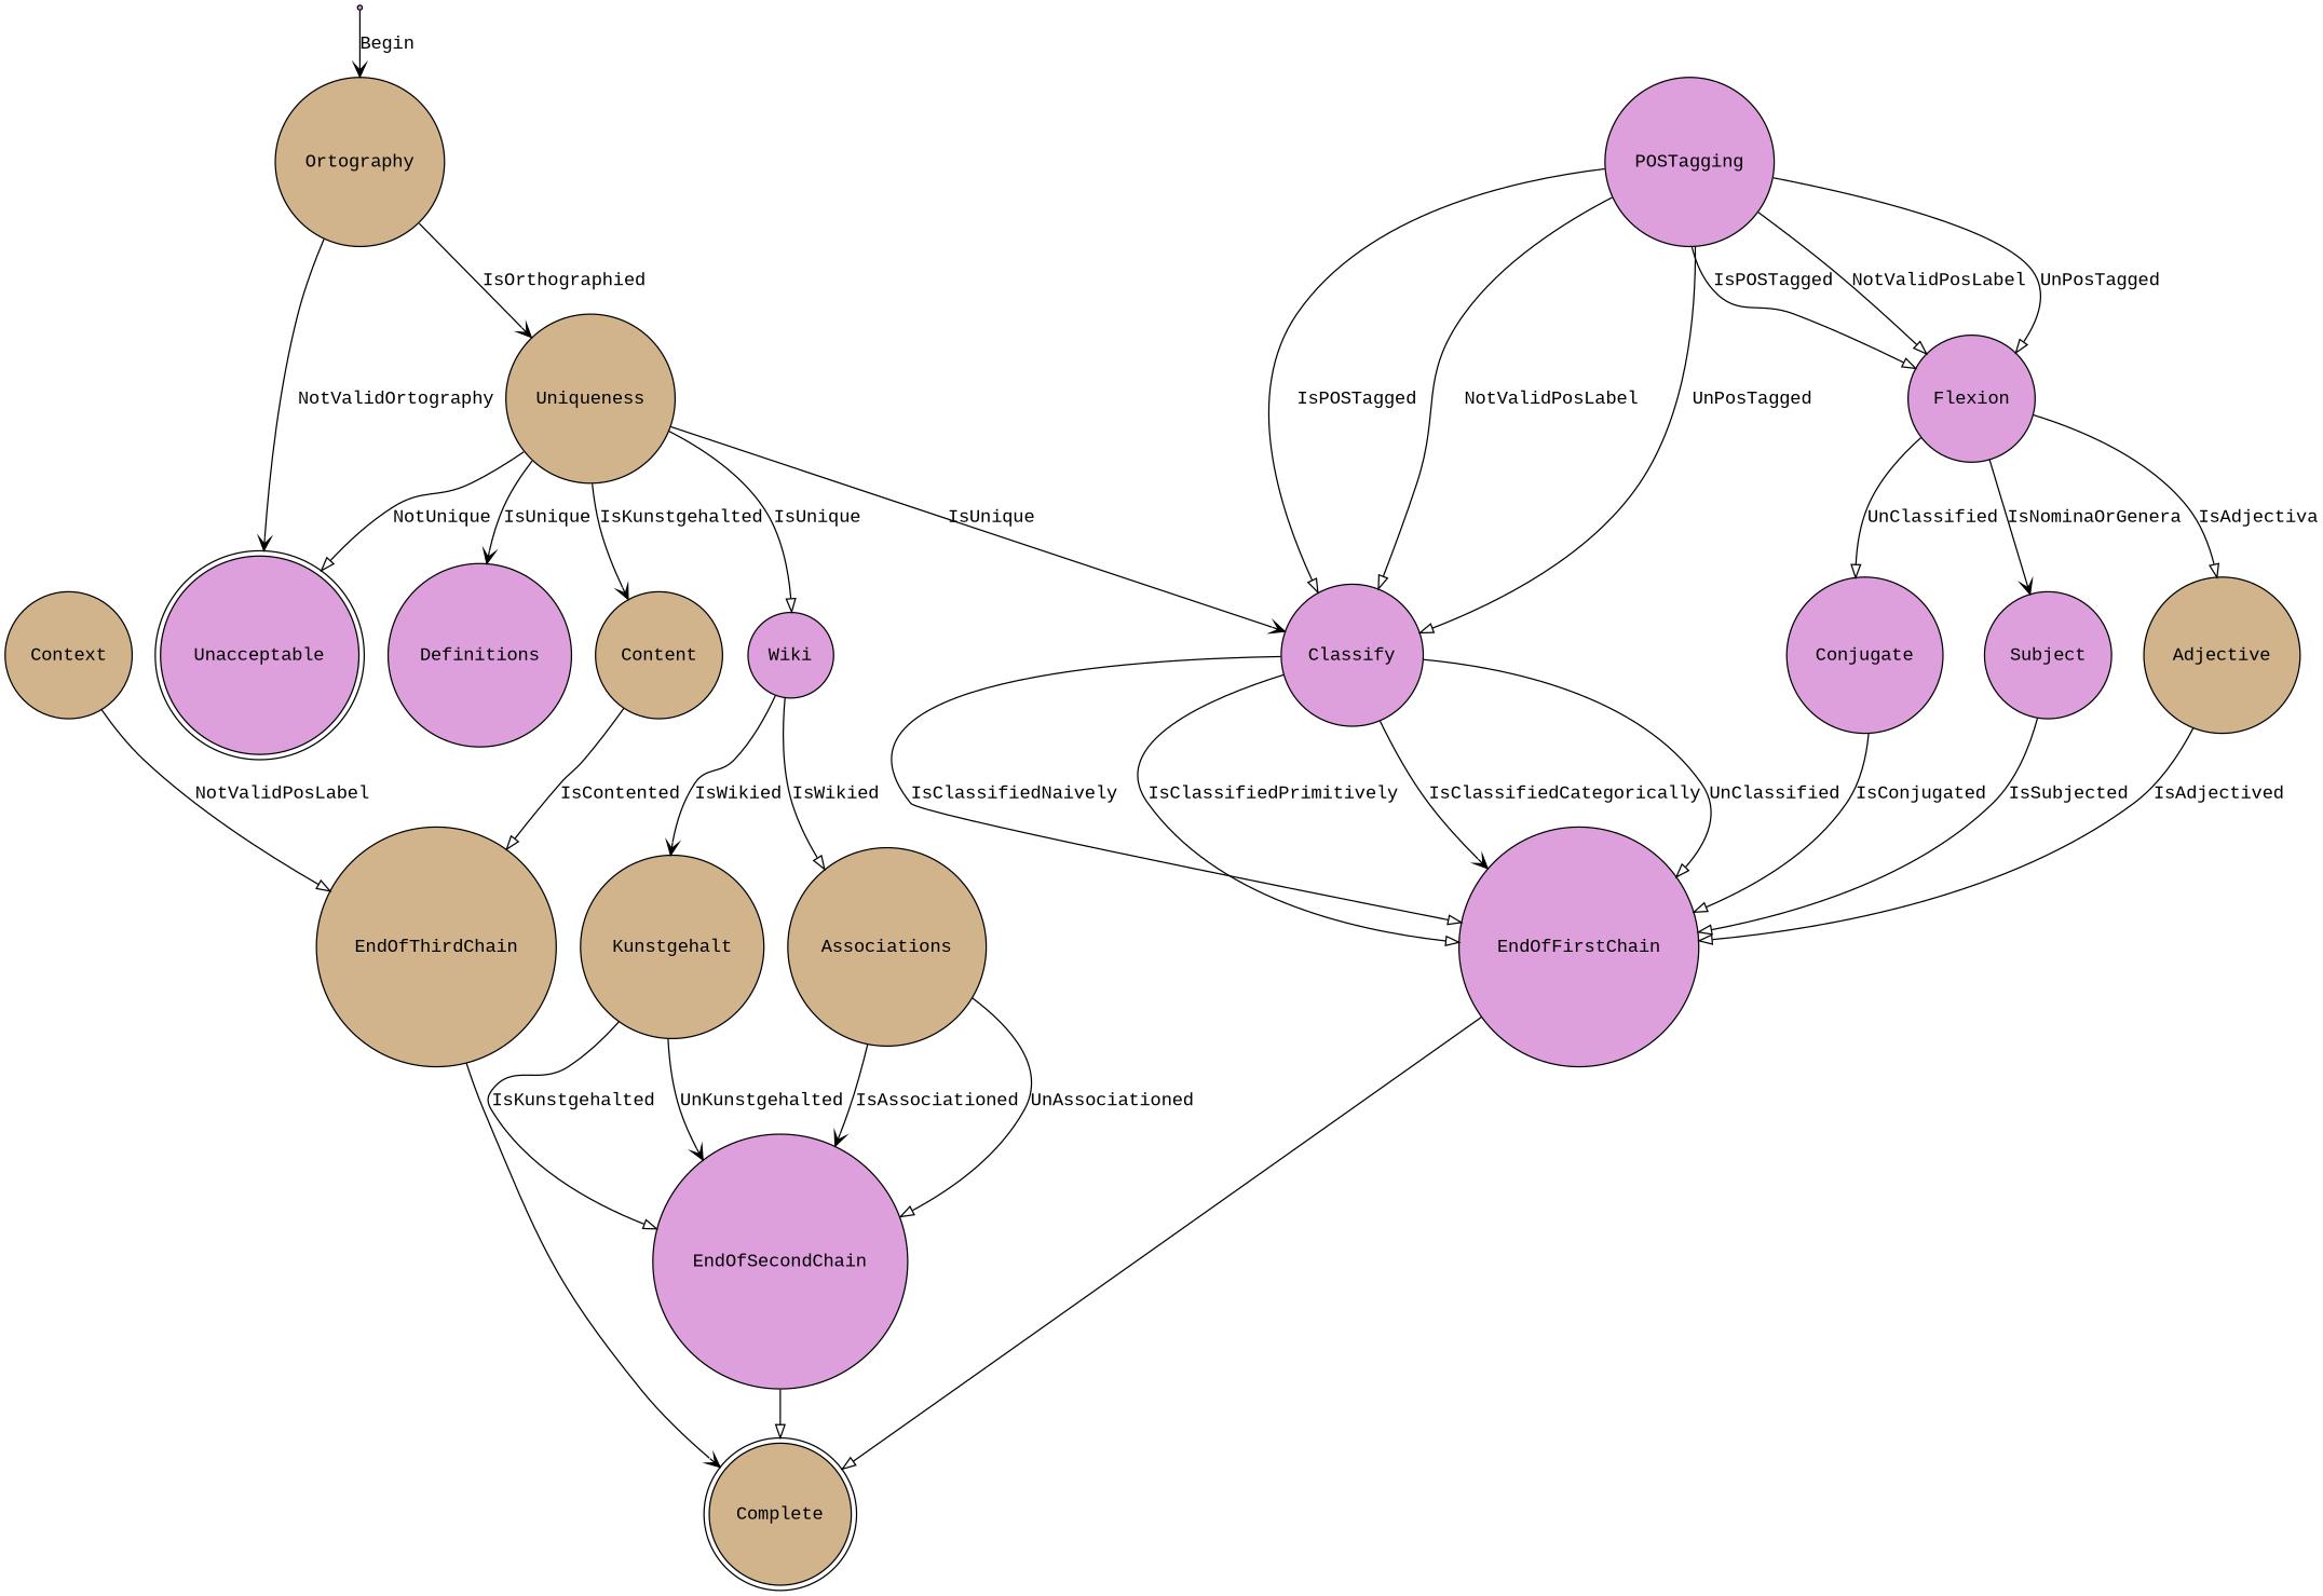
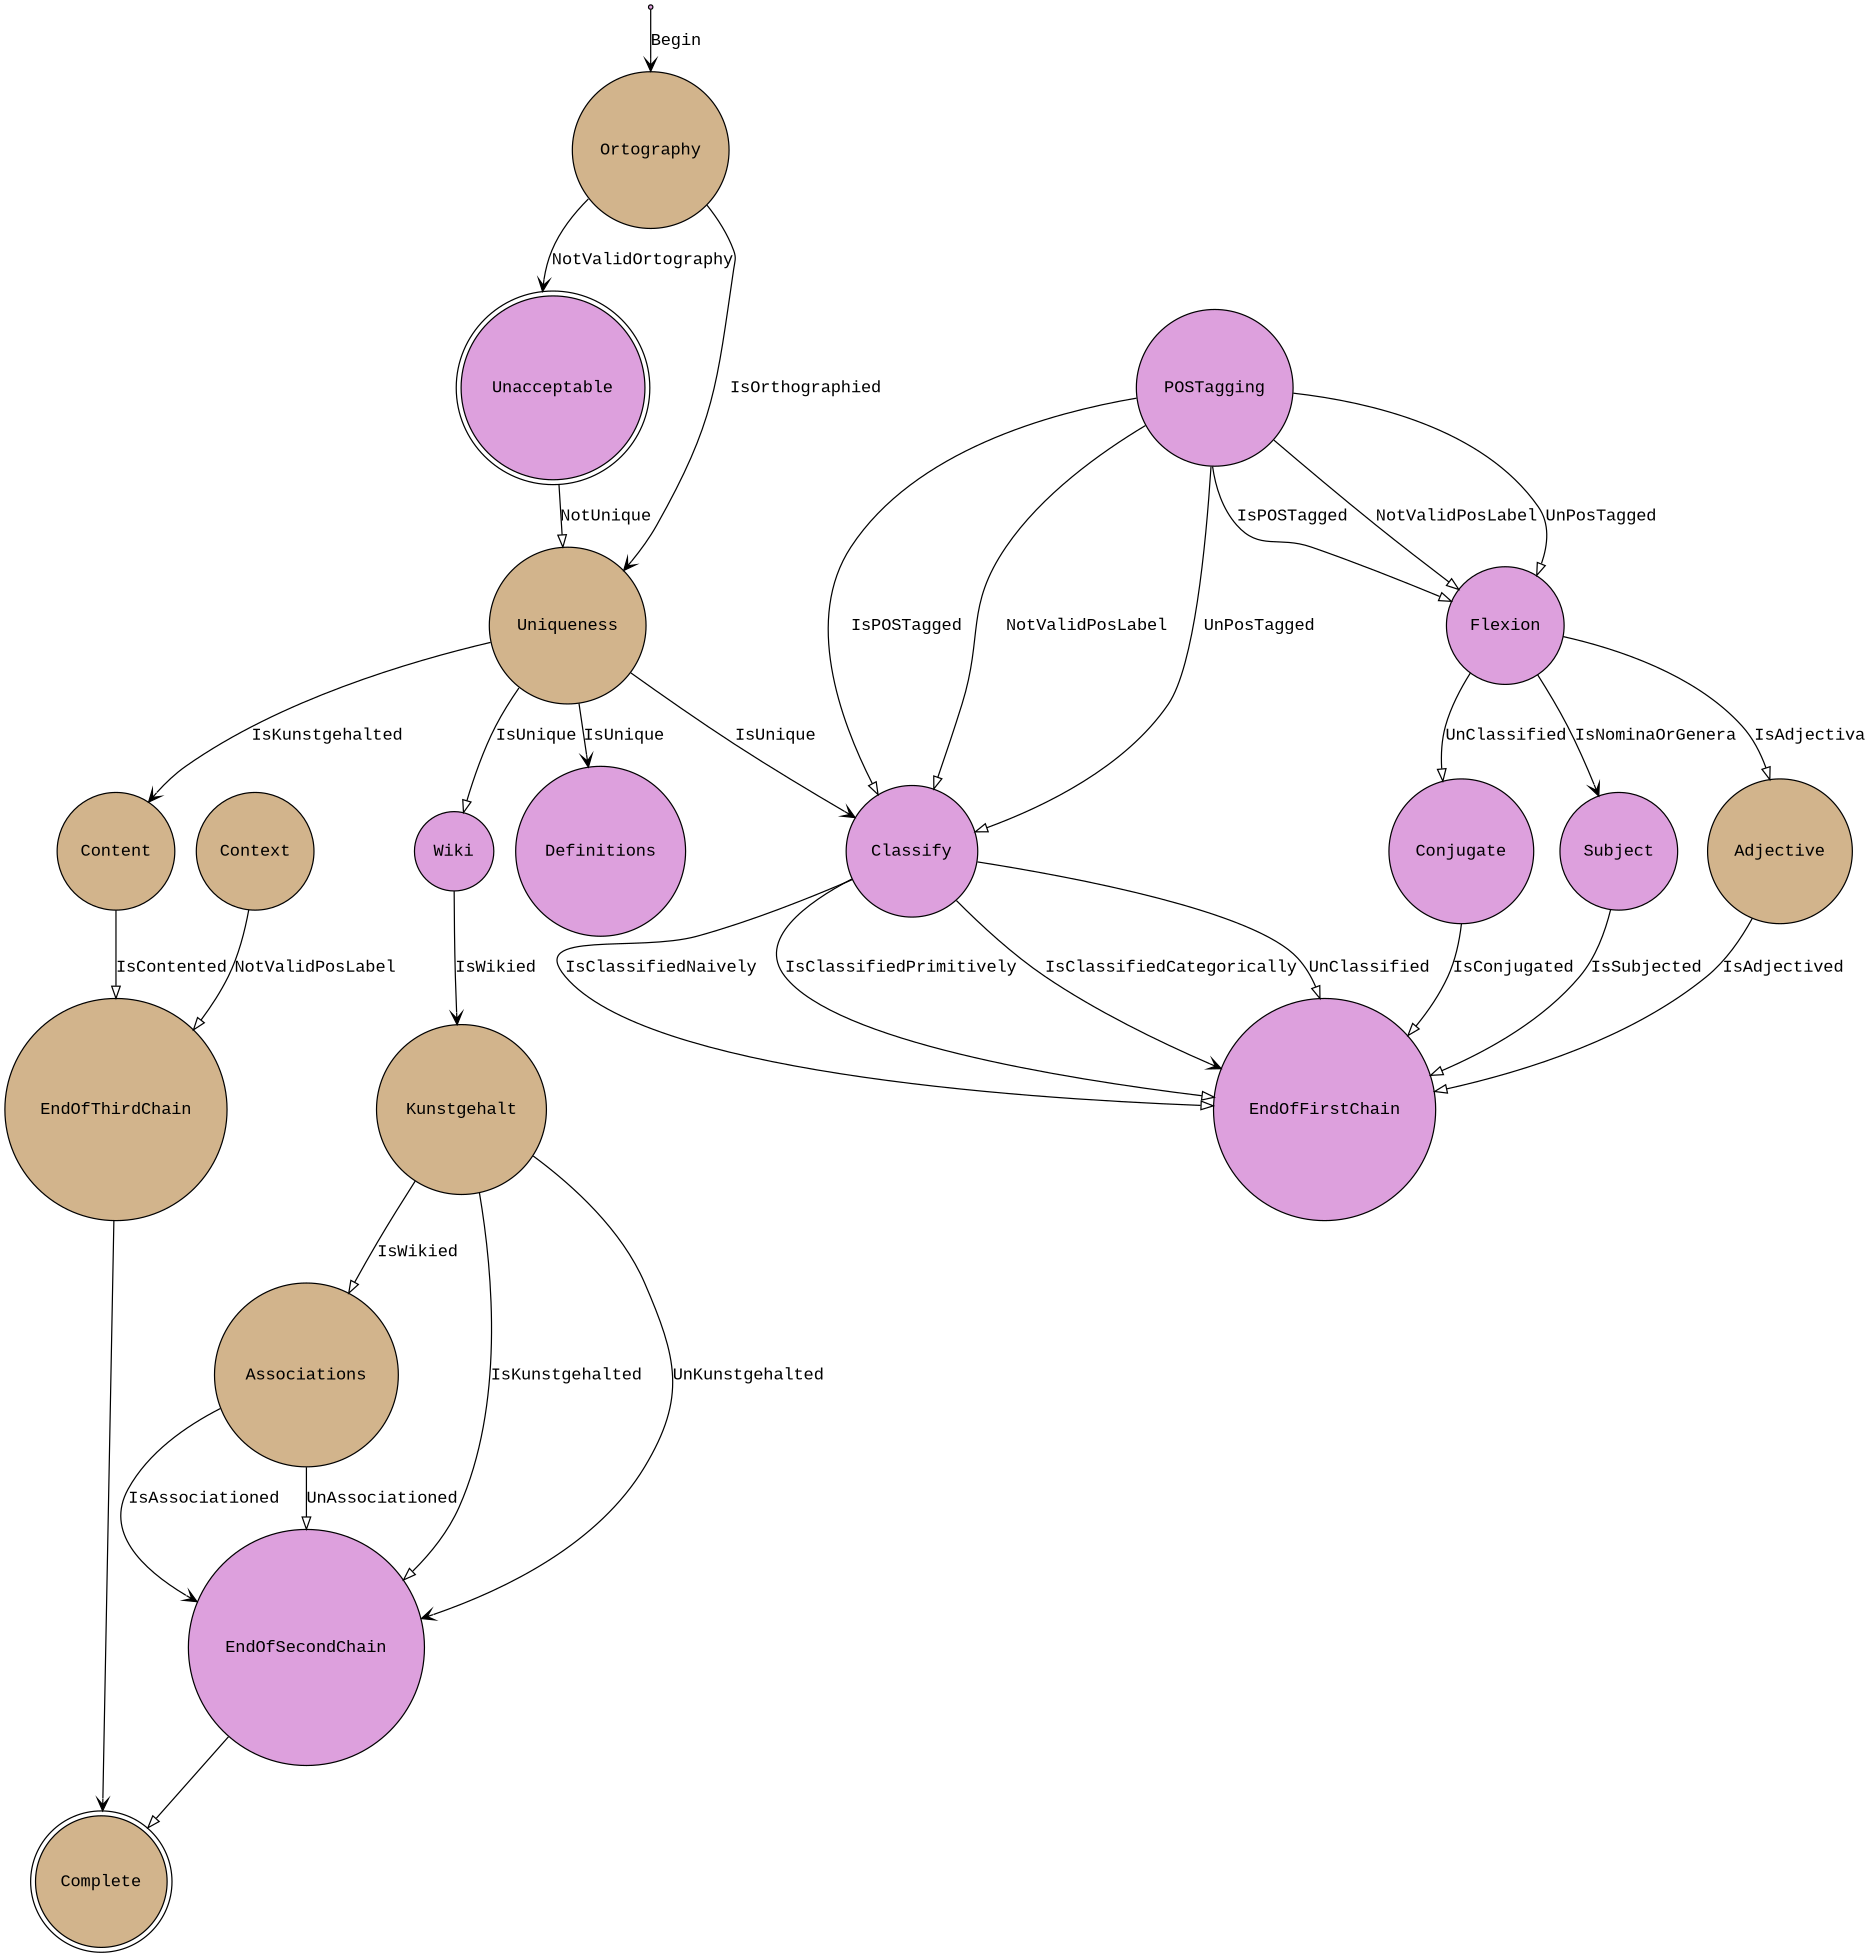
  digraph {
    fontname="Liberation Mono"
    rankdir=TB
    node [fillcolor=plum fontname="Liberation Mono" shape=circle style=filled]
    edge [arrowhead=onormal fontname="Liberation Mono"]
    Complete [fillcolor=tan shape=doublecircle]
    Unacceptable [shape=doublecircle]
    Start [shape=point]
    Ortography [fillcolor=tan]
    Uniqueness [fillcolor=tan]
    Wiki
    Content [fillcolor=tan]
    Definitions
    Classify
    POSTagging
    Flexion
    Associations [fillcolor=tan]
    Kunstgehalt [fillcolor=tan]
    EndOfThirdChain [fillcolor=tan]
    Conjugate
    Subject
    Adjective [fillcolor=tan]
    EndOfFirstChain
    EndOfSecondChain
    Context [fillcolor=tan]
    Start -> Ortography [arrowhead=vee label=Begin]
    Ortography -> Unacceptable [arrowhead=vee label=NotValidOrtography]
    Ortography -> Uniqueness [arrowhead=vee label=IsOrthographied]
-   Uniqueness -> Unacceptable [label=NotUnique]
+   Unacceptable -> Uniqueness [label=NotUnique]
    Uniqueness -> Wiki [label=IsUnique]
    Uniqueness -> Content [arrowhead=vee label=IsKunstgehalted]
    Uniqueness -> Definitions [arrowhead=vee label=IsUnique]
    Uniqueness -> Classify [arrowhead=vee label=IsUnique]
-   Wiki -> Associations [label=IsWikied]
+   Kunstgehalt -> Associations [label=IsWikied]
    Wiki -> Kunstgehalt [arrowhead=vee label=IsWikied]
    Content -> EndOfThirdChain [label=IsContented]
    Classify -> EndOfFirstChain [label=IsClassifiedNaively]
    Classify -> EndOfFirstChain [label=IsClassifiedPrimitively]
    Classify -> EndOfFirstChain [arrowhead=vee label=IsClassifiedCategorically]
    Classify -> EndOfFirstChain [label=UnClassified]
    POSTagging -> Classify [label=IsPOSTagged]
    POSTagging -> Classify [label=NotValidPosLabel]
    POSTagging -> Classify [label=UnPosTagged]
    POSTagging -> Flexion [label=IsPOSTagged]
    POSTagging -> Flexion [label=NotValidPosLabel]
    POSTagging -> Flexion [label=UnPosTagged]
    Flexion -> Conjugate [label=UnClassified]
    Flexion -> Subject [arrowhead=vee label=IsNominaOrGenera]
    Flexion -> Adjective [label=IsAdjectiva]
    Associations -> EndOfSecondChain [arrowhead=vee label=IsAssociationed]
    Associations -> EndOfSecondChain [label=UnAssociationed]
    Kunstgehalt -> EndOfSecondChain [label=IsKunstgehalted]
    Kunstgehalt -> EndOfSecondChain [arrowhead=vee label=UnKunstgehalted]
    EndOfThirdChain -> Complete [arrowhead=vee]
    Conjugate -> EndOfFirstChain [label=IsConjugated]
    Subject -> EndOfFirstChain [label=IsSubjected]
    Adjective -> EndOfFirstChain [label=IsAdjectived]
-   EndOfFirstChain -> Complete
    EndOfSecondChain -> Complete
    Context -> EndOfThirdChain [label=NotValidPosLabel]
  }
